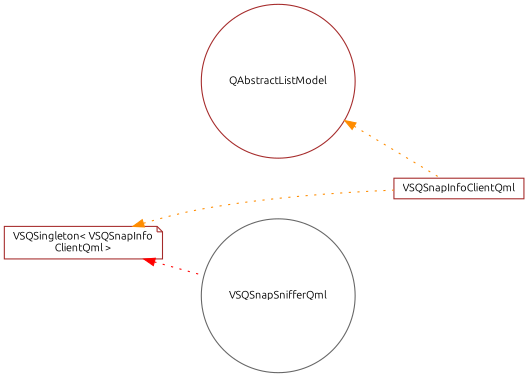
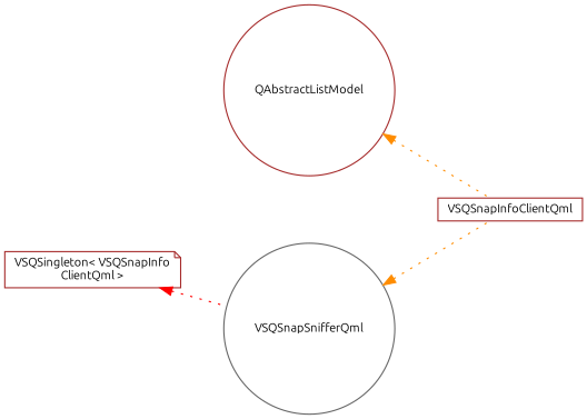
  digraph {
    fontname=Ubuntu
    rankdir=LR
    node [color=brown fillcolor=white fontname=Ubuntu fontsize=10 shape=circle style=filled]
    edge [color=darkorange dir=back fontname=Ubuntu fontsize=10 labelfontname=Helvetica labelfontsize=10 style=dotted]
    n1 [height=0.2 label=QAbstractListModel width=0.4]
    n2 [height=0.2 label=VSQSnapInfoClientQml shape=box width=0.4]
    n3 [color=gray40 height=0.2 label=VSQSnapSnifferQml width=0.4]
    n4 [height=0.2 label="VSQSingleton\< VSQSnapInfo\lClientQml \>" shape=note width=0.4]
    n1 -> n2
-   n4 -> n2
+   n3 -> n2
    n4 -> n3 [color=red]
  }
